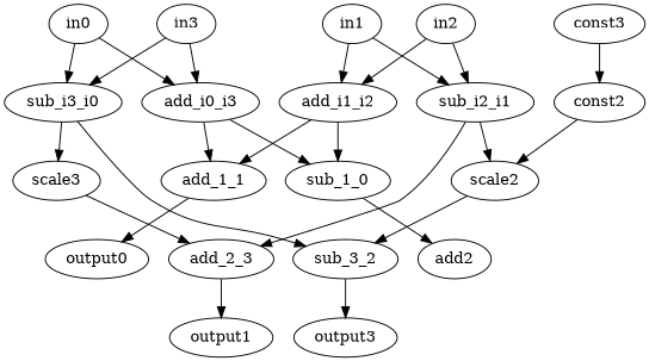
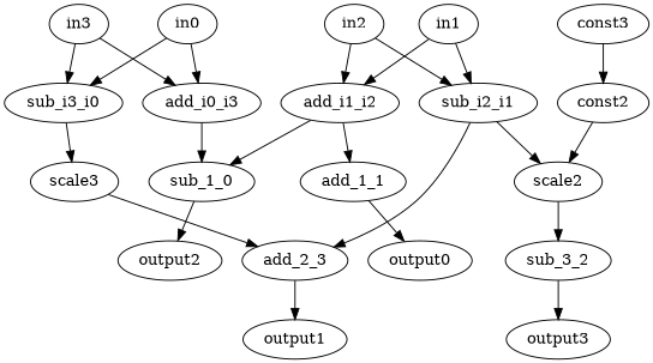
  digraph {
    node [opcode=add]
    edge [operand=0]
    add_i0_i3
    in0 [opcode=input]
    sub_i3_i0 [opcode=sub]
    n4 [label=add_1_1]
    sub_1_0 [opcode=sub]
    scale3 [opcode=shl]
    sub_3_2 [opcode=sub]
    add_i1_i2
    in1 [opcode=input]
    sub_i2_i1 [opcode=sub]
    scale2 [opcode=shl]
    add_2_3
    in2 [opcode=input]
    in3 [opcode=input]
    output0 [opcode=output]
-   output2 [opcode=output label=add2]
+   output2 [opcode=output]
    output1 [opcode=output]
    output3 [opcode=output]
    const2 [opcode=const value=1]
    const3 [opcode=const value=1]
-   add_i0_i3 -> n4
    add_i0_i3 -> sub_1_0
    in0 -> add_i0_i3
    in0 -> sub_i3_i0
    sub_i3_i0 -> scale3
-   sub_i3_i0 -> sub_3_2
    n4 -> output0
    sub_1_0 -> output2
    scale3 -> add_2_3 [operand=1]
    sub_3_2 -> output3
    add_i1_i2 -> n4 [operand=1]
    add_i1_i2 -> sub_1_0 [operand=1]
    in1 -> add_i1_i2
    in1 -> sub_i2_i1
    sub_i2_i1 -> scale2
    sub_i2_i1 -> add_2_3
    scale2 -> sub_3_2 [operand=1]
    add_2_3 -> output1
    in2 -> add_i1_i2 [operand=1]
    in2 -> sub_i2_i1 [operand=1]
    in3 -> add_i0_i3 [operand=1]
    in3 -> sub_i3_i0 [operand=1]
    const2 -> scale2 [operand=1]
    const3 -> const2 [operand=1]
  }
